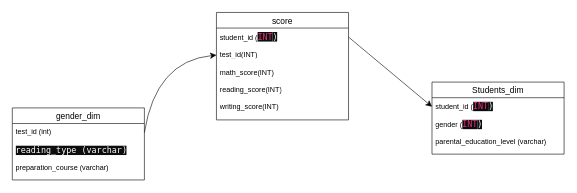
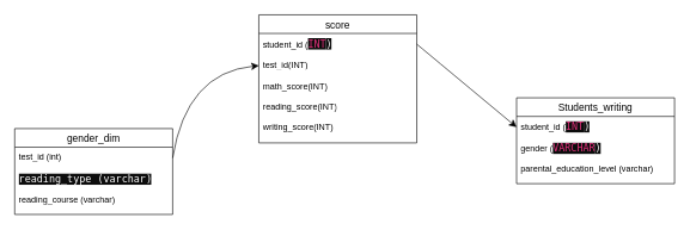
  <mxCell id="0" />
  <mxCell id="1" parent="0" />
  <mxCell id="2" value="score" style="swimlane;fontStyle=0;childLayout=stackLayout;horizontal=1;startSize=26;horizontalStack=0;resizeParent=1;resizeParentMax=0;resizeLast=0;collapsible=1;marginBottom=0;align=center;fontSize=14;" vertex="1" parent="1"><mxGeometry x="360" y="20" width="220" height="179" as="geometry" /></mxCell>
  <mxCell id="3" value="student_id (&lt;span style=&quot;border: 0px solid rgb(227, 227, 227); box-sizing: border-box; --tw-border-spacing-x: 0; --tw-border-spacing-y: 0; --tw-translate-x: 0; --tw-translate-y: 0; --tw-rotate: 0; --tw-skew-x: 0; --tw-skew-y: 0; --tw-scale-x: 1; --tw-scale-y: 1; --tw-pan-x: ; --tw-pan-y: ; --tw-pinch-zoom: ; --tw-scroll-snap-strictness: proximity; --tw-gradient-from-position: ; --tw-gradient-via-position: ; --tw-gradient-to-position: ; --tw-ordinal: ; --tw-slashed-zero: ; --tw-numeric-figure: ; --tw-numeric-spacing: ; --tw-numeric-fraction: ; --tw-ring-inset: ; --tw-ring-offset-width: 0px; --tw-ring-offset-color: #fff; --tw-ring-color: rgba(69,89,164,.5); --tw-ring-offset-shadow: 0 0 transparent; --tw-ring-shadow: 0 0 transparent; --tw-shadow: 0 0 transparent; --tw-shadow-colored: 0 0 transparent; --tw-blur: ; --tw-brightness: ; --tw-contrast: ; --tw-grayscale: ; --tw-hue-rotate: ; --tw-invert: ; --tw-saturate: ; --tw-sepia: ; --tw-drop-shadow: ; --tw-backdrop-blur: ; --tw-backdrop-brightness: ; --tw-backdrop-contrast: ; --tw-backdrop-grayscale: ; --tw-backdrop-hue-rotate: ; --tw-backdrop-invert: ; --tw-backdrop-opacity: ; --tw-backdrop-saturate: ; --tw-backdrop-sepia: ; color: rgb(223, 48, 121); font-family: &amp;quot;Söhne Mono&amp;quot;, Monaco, &amp;quot;Andale Mono&amp;quot;, &amp;quot;Ubuntu Mono&amp;quot;, monospace; font-size: 14px; background-color: rgb(13, 13, 13);&quot; class=&quot;hljs-type&quot;&gt;INT&lt;/span&gt;&lt;span style=&quot;color: rgb(255, 255, 255); font-family: &amp;quot;Söhne Mono&amp;quot;, Monaco, &amp;quot;Andale Mono&amp;quot;, &amp;quot;Ubuntu Mono&amp;quot;, monospace; font-size: 14px; background-color: rgb(13, 13, 13);&quot;&gt;)&lt;/span&gt;" style="text;strokeColor=none;fillColor=none;spacingLeft=4;spacingRight=4;overflow=hidden;rotatable=0;points=[[0,0.5],[1,0.5]];portConstraint=eastwest;fontSize=12;whiteSpace=wrap;html=1;" vertex="1" parent="2"><mxGeometry y="26" width="220" height="30" as="geometry" /></mxCell>
  <mxCell id="4" value="test_id(INT)" style="text;strokeColor=none;fillColor=none;spacingLeft=4;spacingRight=4;overflow=hidden;rotatable=0;points=[[0,0.5],[1,0.5]];portConstraint=eastwest;fontSize=12;whiteSpace=wrap;html=1;" vertex="1" parent="2"><mxGeometry y="56" width="220" height="30" as="geometry" /></mxCell>
  <mxCell id="5" value="math_score(INT)&lt;div&gt;&lt;br&gt;&lt;/div&gt;&lt;div&gt;reading_score(INT)&lt;/div&gt;&lt;div&gt;&lt;br&gt;&lt;/div&gt;&lt;div&gt;writing_score(INT)&lt;/div&gt;" style="text;strokeColor=none;fillColor=none;spacingLeft=4;spacingRight=4;overflow=hidden;rotatable=0;points=[[0,0.5],[1,0.5]];portConstraint=eastwest;fontSize=12;whiteSpace=wrap;html=1;" vertex="1" parent="2"><mxGeometry y="86" width="220" height="93" as="geometry" /></mxCell>
  <mxCell id="6" value="gender_dim" style="swimlane;fontStyle=0;childLayout=stackLayout;horizontal=1;startSize=26;horizontalStack=0;resizeParent=1;resizeParentMax=0;resizeLast=0;collapsible=1;marginBottom=0;align=center;fontSize=14;" vertex="1" parent="1"><mxGeometry x="20" y="179" width="220" height="120" as="geometry" /></mxCell>
  <mxCell id="7" value="test_id (int)" style="text;strokeColor=none;fillColor=none;spacingLeft=4;spacingRight=4;overflow=hidden;rotatable=0;points=[[0,0.5],[1,0.5]];portConstraint=eastwest;fontSize=12;whiteSpace=wrap;html=1;" vertex="1" parent="6"><mxGeometry y="26" width="220" height="30" as="geometry" /></mxCell>
  <mxCell id="8" value="&lt;font face=&quot;Söhne Mono, Monaco, Andale Mono, Ubuntu Mono, monospace&quot; color=&quot;#ffffff&quot;&gt;&lt;span style=&quot;font-size: 14px; white-space: pre; background-color: rgb(13, 13, 13);&quot;&gt;reading_type (varchar)&lt;/span&gt;&lt;/font&gt;" style="text;strokeColor=none;fillColor=none;spacingLeft=4;spacingRight=4;overflow=hidden;rotatable=0;points=[[0,0.5],[1,0.5]];portConstraint=eastwest;fontSize=12;whiteSpace=wrap;html=1;" vertex="1" parent="6"><mxGeometry y="56" width="220" height="30" as="geometry" /></mxCell>
- <mxCell id="9" value="preparation_course (varchar)" style="text;strokeColor=none;fillColor=none;spacingLeft=4;spacingRight=4;overflow=hidden;rotatable=0;points=[[0,0.5],[1,0.5]];portConstraint=eastwest;fontSize=12;whiteSpace=wrap;html=1;" vertex="1" parent="6"><mxGeometry y="86" width="220" height="34" as="geometry" /></mxCell>
- <mxCell id="10" value="Students_dim" style="swimlane;fontStyle=0;childLayout=stackLayout;horizontal=1;startSize=26;horizontalStack=0;resizeParent=1;resizeParentMax=0;resizeLast=0;collapsible=1;marginBottom=0;align=center;fontSize=14;" vertex="1" parent="1"><mxGeometry x="719" y="136" width="220" height="120" as="geometry" /></mxCell>
+ <mxCell id="9" value="reading_course (varchar)" style="text;strokeColor=none;fillColor=none;spacingLeft=4;spacingRight=4;overflow=hidden;rotatable=0;points=[[0,0.5],[1,0.5]];portConstraint=eastwest;fontSize=12;whiteSpace=wrap;html=1;" vertex="1" parent="6"><mxGeometry y="86" width="220" height="34" as="geometry" /></mxCell>
+ <mxCell id="10" value="Students_writing" style="swimlane;fontStyle=0;childLayout=stackLayout;horizontal=1;startSize=26;horizontalStack=0;resizeParent=1;resizeParentMax=0;resizeLast=0;collapsible=1;marginBottom=0;align=center;fontSize=14;" vertex="1" parent="1"><mxGeometry x="719" y="136" width="220" height="120" as="geometry" /></mxCell>
  <mxCell id="11" value="student_id (&lt;span style=&quot;border: 0px solid rgb(227, 227, 227); box-sizing: border-box; --tw-border-spacing-x: 0; --tw-border-spacing-y: 0; --tw-translate-x: 0; --tw-translate-y: 0; --tw-rotate: 0; --tw-skew-x: 0; --tw-skew-y: 0; --tw-scale-x: 1; --tw-scale-y: 1; --tw-pan-x: ; --tw-pan-y: ; --tw-pinch-zoom: ; --tw-scroll-snap-strictness: proximity; --tw-gradient-from-position: ; --tw-gradient-via-position: ; --tw-gradient-to-position: ; --tw-ordinal: ; --tw-slashed-zero: ; --tw-numeric-figure: ; --tw-numeric-spacing: ; --tw-numeric-fraction: ; --tw-ring-inset: ; --tw-ring-offset-width: 0px; --tw-ring-offset-color: #fff; --tw-ring-color: rgba(69,89,164,.5); --tw-ring-offset-shadow: 0 0 transparent; --tw-ring-shadow: 0 0 transparent; --tw-shadow: 0 0 transparent; --tw-shadow-colored: 0 0 transparent; --tw-blur: ; --tw-brightness: ; --tw-contrast: ; --tw-grayscale: ; --tw-hue-rotate: ; --tw-invert: ; --tw-saturate: ; --tw-sepia: ; --tw-drop-shadow: ; --tw-backdrop-blur: ; --tw-backdrop-brightness: ; --tw-backdrop-contrast: ; --tw-backdrop-grayscale: ; --tw-backdrop-hue-rotate: ; --tw-backdrop-invert: ; --tw-backdrop-opacity: ; --tw-backdrop-saturate: ; --tw-backdrop-sepia: ; color: rgb(223, 48, 121); font-family: &amp;quot;Söhne Mono&amp;quot;, Monaco, &amp;quot;Andale Mono&amp;quot;, &amp;quot;Ubuntu Mono&amp;quot;, monospace; font-size: 14px; background-color: rgb(13, 13, 13);&quot; class=&quot;hljs-type&quot;&gt;INT&lt;/span&gt;&lt;span style=&quot;color: rgb(255, 255, 255); font-family: &amp;quot;Söhne Mono&amp;quot;, Monaco, &amp;quot;Andale Mono&amp;quot;, &amp;quot;Ubuntu Mono&amp;quot;, monospace; font-size: 14px; background-color: rgb(13, 13, 13);&quot;&gt;)&lt;/span&gt;" style="text;strokeColor=none;fillColor=none;spacingLeft=4;spacingRight=4;overflow=hidden;rotatable=0;points=[[0,0.5],[1,0.5]];portConstraint=eastwest;fontSize=12;whiteSpace=wrap;html=1;" vertex="1" parent="10"><mxGeometry y="26" width="220" height="30" as="geometry" /></mxCell>
- <mxCell id="12" value="gender (&lt;span style=&quot;border: 0px solid rgb(227, 227, 227); box-sizing: border-box; --tw-border-spacing-x: 0; --tw-border-spacing-y: 0; --tw-translate-x: 0; --tw-translate-y: 0; --tw-rotate: 0; --tw-skew-x: 0; --tw-skew-y: 0; --tw-scale-x: 1; --tw-scale-y: 1; --tw-pan-x: ; --tw-pan-y: ; --tw-pinch-zoom: ; --tw-scroll-snap-strictness: proximity; --tw-gradient-from-position: ; --tw-gradient-via-position: ; --tw-gradient-to-position: ; --tw-ordinal: ; --tw-slashed-zero: ; --tw-numeric-figure: ; --tw-numeric-spacing: ; --tw-numeric-fraction: ; --tw-ring-inset: ; --tw-ring-offset-width: 0px; --tw-ring-offset-color: #fff; --tw-ring-color: rgba(69,89,164,.5); --tw-ring-offset-shadow: 0 0 transparent; --tw-ring-shadow: 0 0 transparent; --tw-shadow: 0 0 transparent; --tw-shadow-colored: 0 0 transparent; --tw-blur: ; --tw-brightness: ; --tw-contrast: ; --tw-grayscale: ; --tw-hue-rotate: ; --tw-invert: ; --tw-saturate: ; --tw-sepia: ; --tw-drop-shadow: ; --tw-backdrop-blur: ; --tw-backdrop-brightness: ; --tw-backdrop-contrast: ; --tw-backdrop-grayscale: ; --tw-backdrop-hue-rotate: ; --tw-backdrop-invert: ; --tw-backdrop-opacity: ; --tw-backdrop-saturate: ; --tw-backdrop-sepia: ; color: rgb(223, 48, 121); font-family: &amp;quot;Söhne Mono&amp;quot;, Monaco, &amp;quot;Andale Mono&amp;quot;, &amp;quot;Ubuntu Mono&amp;quot;, monospace; font-size: 14px; background-color: rgb(13, 13, 13);&quot; class=&quot;hljs-type&quot;&gt;INT&lt;/span&gt;&lt;span style=&quot;color: rgb(255, 255, 255); font-family: &amp;quot;Söhne Mono&amp;quot;, Monaco, &amp;quot;Andale Mono&amp;quot;, &amp;quot;Ubuntu Mono&amp;quot;, monospace; font-size: 14px; background-color: rgb(13, 13, 13);&quot;&gt;)&lt;/span&gt;" style="text;strokeColor=none;fillColor=none;spacingLeft=4;spacingRight=4;overflow=hidden;rotatable=0;points=[[0,0.5],[1,0.5]];portConstraint=eastwest;fontSize=12;whiteSpace=wrap;html=1;" vertex="1" parent="10"><mxGeometry y="56" width="220" height="30" as="geometry" /></mxCell>
+ <mxCell id="12" value="gender (&lt;span style=&quot;border: 0px solid rgb(227, 227, 227); box-sizing: border-box; --tw-border-spacing-x: 0; --tw-border-spacing-y: 0; --tw-translate-x: 0; --tw-translate-y: 0; --tw-rotate: 0; --tw-skew-x: 0; --tw-skew-y: 0; --tw-scale-x: 1; --tw-scale-y: 1; --tw-pan-x: ; --tw-pan-y: ; --tw-pinch-zoom: ; --tw-scroll-snap-strictness: proximity; --tw-gradient-from-position: ; --tw-gradient-via-position: ; --tw-gradient-to-position: ; --tw-ordinal: ; --tw-slashed-zero: ; --tw-numeric-figure: ; --tw-numeric-spacing: ; --tw-numeric-fraction: ; --tw-ring-inset: ; --tw-ring-offset-width: 0px; --tw-ring-offset-color: #fff; --tw-ring-color: rgba(69,89,164,.5); --tw-ring-offset-shadow: 0 0 transparent; --tw-ring-shadow: 0 0 transparent; --tw-shadow: 0 0 transparent; --tw-shadow-colored: 0 0 transparent; --tw-blur: ; --tw-brightness: ; --tw-contrast: ; --tw-grayscale: ; --tw-hue-rotate: ; --tw-invert: ; --tw-saturate: ; --tw-sepia: ; --tw-drop-shadow: ; --tw-backdrop-blur: ; --tw-backdrop-brightness: ; --tw-backdrop-contrast: ; --tw-backdrop-grayscale: ; --tw-backdrop-hue-rotate: ; --tw-backdrop-invert: ; --tw-backdrop-opacity: ; --tw-backdrop-saturate: ; --tw-backdrop-sepia: ; color: rgb(223, 48, 121); font-family: &amp;quot;Söhne Mono&amp;quot;, Monaco, &amp;quot;Andale Mono&amp;quot;, &amp;quot;Ubuntu Mono&amp;quot;, monospace; font-size: 14px; background-color: rgb(13, 13, 13);&quot; class=&quot;hljs-type&quot;&gt;VARCHAR&lt;/span&gt;&lt;span style=&quot;color: rgb(255, 255, 255); font-family: &amp;quot;Söhne Mono&amp;quot;, Monaco, &amp;quot;Andale Mono&amp;quot;, &amp;quot;Ubuntu Mono&amp;quot;, monospace; font-size: 14px; background-color: rgb(13, 13, 13);&quot;&gt;)&lt;/span&gt;" style="text;strokeColor=none;fillColor=none;spacingLeft=4;spacingRight=4;overflow=hidden;rotatable=0;points=[[0,0.5],[1,0.5]];portConstraint=eastwest;fontSize=12;whiteSpace=wrap;html=1;" vertex="1" parent="10"><mxGeometry y="56" width="220" height="30" as="geometry" /></mxCell>
  <mxCell id="13" value="parental_education_level (varchar)" style="text;strokeColor=none;fillColor=none;spacingLeft=4;spacingRight=4;overflow=hidden;rotatable=0;points=[[0,0.5],[1,0.5]];portConstraint=eastwest;fontSize=12;whiteSpace=wrap;html=1;" vertex="1" parent="10"><mxGeometry y="86" width="220" height="34" as="geometry" /></mxCell>
  <mxCell id="14" style="edgeStyle=none;curved=1;rounded=0;orthogonalLoop=1;jettySize=auto;html=1;exitX=1;exitY=0.5;exitDx=0;exitDy=0;fontSize=12;startSize=8;endSize=8;entryX=0;entryY=0.5;entryDx=0;entryDy=0;" edge="1" parent="1" source="7" target="4"><mxGeometry relative="1" as="geometry"><mxPoint x="296" y="79" as="targetPoint" /><Array as="points"><mxPoint x="259" y="101" /></Array></mxGeometry></mxCell>
  <mxCell id="15" style="edgeStyle=none;curved=1;rounded=0;orthogonalLoop=1;jettySize=auto;html=1;exitX=1;exitY=0.5;exitDx=0;exitDy=0;entryX=0;entryY=0.5;entryDx=0;entryDy=0;fontSize=12;startSize=8;endSize=8;" edge="1" parent="1" source="3" target="11"><mxGeometry relative="1" as="geometry" /></mxCell>
